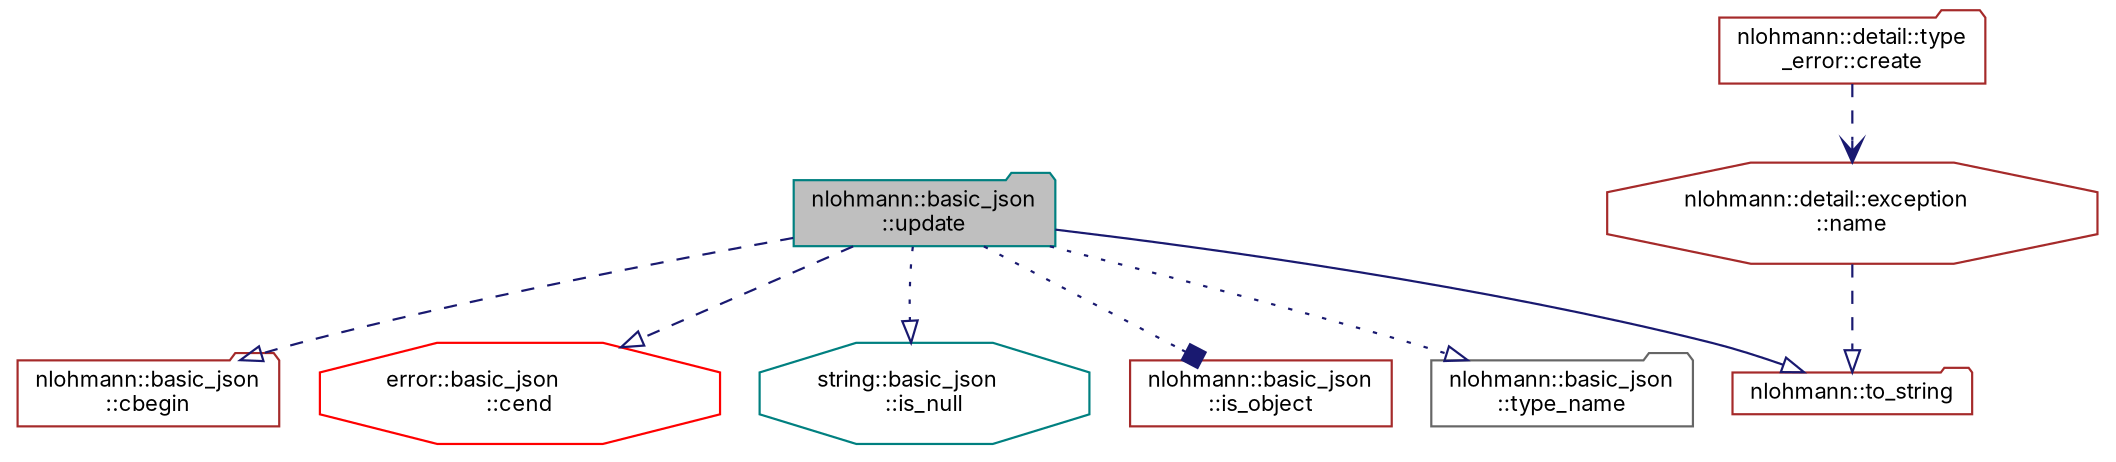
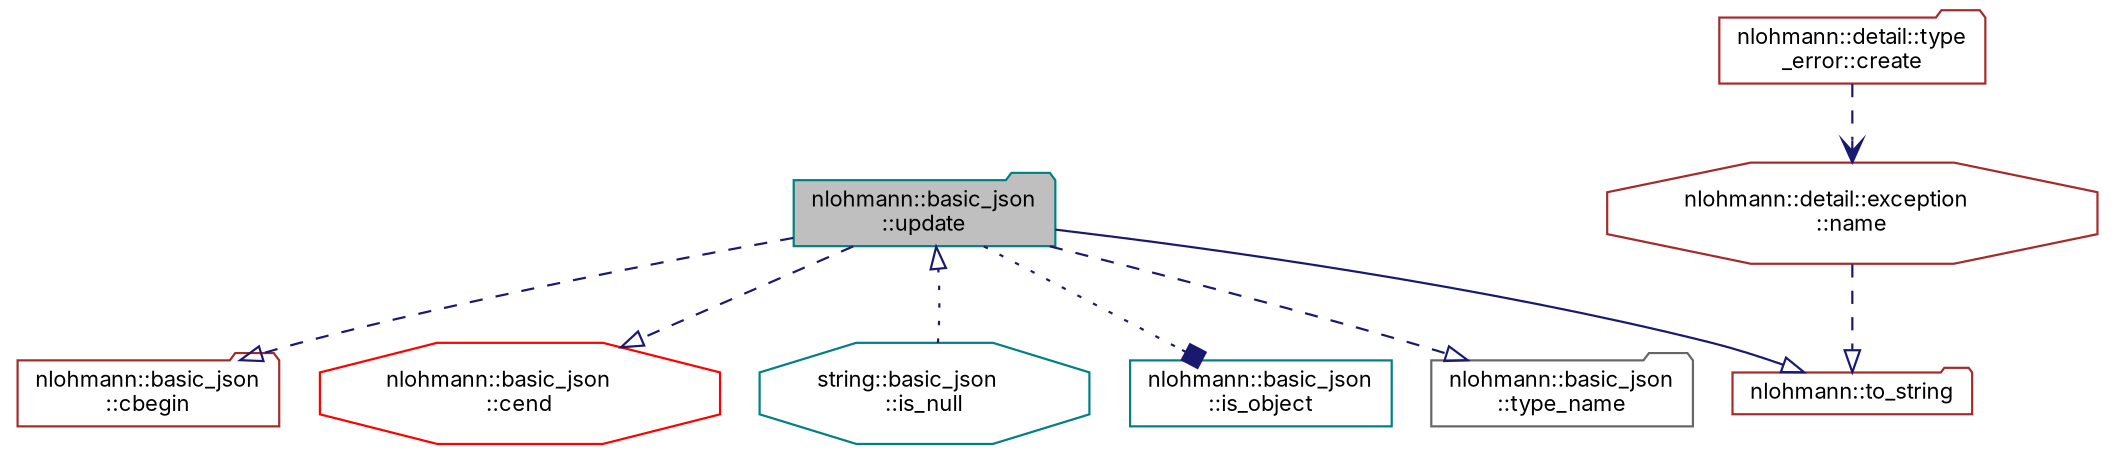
  digraph {
    fontname=Inter
    rankdir=TB
    node [color=brown fillcolor=white fontname=Inter fontsize=10 shape=folder style=filled]
    edge [arrowhead=onormal color=midnightblue fontname=Inter fontsize=10 labelfontname=Helvetica labelfontsize=10 style=dashed]
    n1 [color=teal fillcolor=grey75 fontcolor=black height=0.2 label="nlohmann::basic_json\l::update" width=0.4]
    n2 [height=0.2 label="nlohmann::basic_json\l::cbegin" width=0.4]
-   n3 [color=red height=0.2 label="error::basic_json\l::cend" shape=octagon width=0.4]
+   n3 [color=red height=0.2 label="nlohmann::basic_json\l::cend" shape=octagon width=0.4]
    n4 [color=teal height=0.2 label="string::basic_json\l::is_null" shape=octagon width=0.4]
-   n5 [height=0.2 label="nlohmann::basic_json\l::is_object" shape=box width=0.4]
+   n5 [color=teal height=0.2 label="nlohmann::basic_json\l::is_object" shape=box width=0.4]
    n6 [color=gray40 height=0.2 label="nlohmann::basic_json\l::type_name" width=0.4]
    n7 [height=0.2 label="nlohmann::to_string" width=0.4]
    n8 [height=0.2 label="nlohmann::detail::type\l_error::create" width=0.4]
    n9 [height=0.2 label="nlohmann::detail::exception\l::name" shape=octagon width=0.4]
    n1 -> n2
    n1 -> n3
-   n1 -> n4 [style=dotted]
+   n4 -> n1 [style=dotted]
    n1 -> n5 [arrowhead=box style=dotted]
-   n1 -> n6 [style=dotted]
+   n1 -> n6
    n1 -> n7 [style=solid]
    n8 -> n9 [arrowhead=vee]
    n9 -> n7
  }
